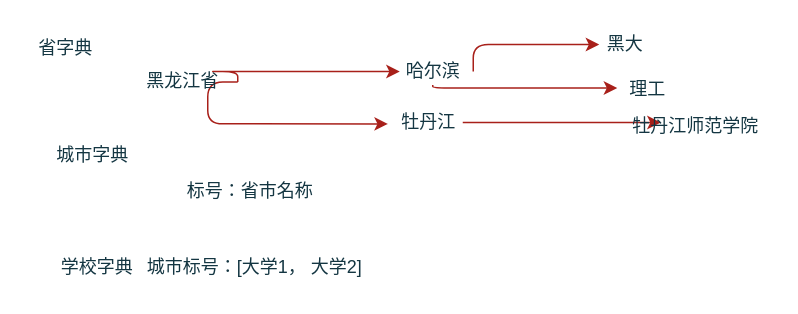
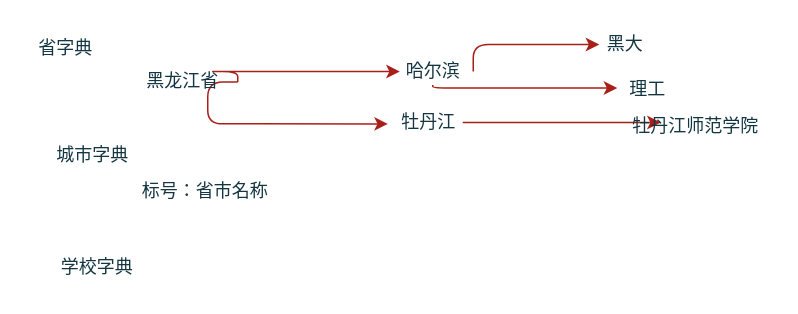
  <mxCell id="0" />
  <mxCell id="1" parent="0" />
  <mxCell id="2" style="edgeStyle=orthogonalEdgeStyle;curved=0;rounded=1;sketch=0;orthogonalLoop=1;jettySize=auto;html=1;exitX=1;exitY=0.5;exitDx=0;exitDy=0;fontColor=#143642;strokeColor=#A8201A;fillColor=#FAE5C7;" edge="1" parent="1" source="4"><mxGeometry relative="1" as="geometry"><mxPoint x="266" y="47" as="targetPoint" /><Array as="points"><mxPoint x="138" y="47" /><mxPoint x="259" y="47" /></Array></mxGeometry></mxCell>
  <mxCell id="3" style="edgeStyle=orthogonalEdgeStyle;curved=0;rounded=1;sketch=0;orthogonalLoop=1;jettySize=auto;html=1;exitX=1;exitY=0.5;exitDx=0;exitDy=0;fontColor=#143642;strokeColor=#A8201A;fillColor=#FAE5C7;" edge="1" parent="1" source="4"><mxGeometry relative="1" as="geometry"><mxPoint x="258.122" y="81.919" as="targetPoint" /><Array as="points"><mxPoint x="138" y="82" /></Array></mxGeometry></mxCell>
  <mxCell id="4" value="黑龙江省" style="text;html=1;strokeColor=none;fillColor=none;align=center;verticalAlign=middle;whiteSpace=wrap;rounded=0;sketch=0;fontColor=#143642;" vertex="1" parent="1"><mxGeometry x="85" y="44" width="73" height="20" as="geometry" /></mxCell>
  <mxCell id="5" value="" style="edgeStyle=orthogonalEdgeStyle;curved=0;rounded=1;sketch=0;orthogonalLoop=1;jettySize=auto;html=1;fontColor=#143642;strokeColor=#A8201A;fillColor=#FAE5C7;" edge="1" parent="1" target="9"><mxGeometry relative="1" as="geometry"><mxPoint x="315" y="47" as="sourcePoint" /><Array as="points"><mxPoint x="315" y="29" /></Array></mxGeometry></mxCell>
  <mxCell id="6" value="哈尔滨" style="text;html=1;align=center;verticalAlign=middle;resizable=0;points=[];autosize=1;strokeColor=none;fontColor=#143642;" vertex="1" parent="1"><mxGeometry x="265" y="38" width="46" height="18" as="geometry" /></mxCell>
  <mxCell id="7" value="" style="edgeStyle=orthogonalEdgeStyle;curved=0;rounded=1;sketch=0;orthogonalLoop=1;jettySize=auto;html=1;fontColor=#143642;strokeColor=#A8201A;fillColor=#FAE5C7;" edge="1" parent="1" source="8"><mxGeometry relative="1" as="geometry"><mxPoint x="440" y="81" as="targetPoint" /></mxGeometry></mxCell>
  <mxCell id="8" value="牡丹江" style="text;html=1;align=center;verticalAlign=middle;resizable=0;points=[];autosize=1;strokeColor=none;fontColor=#143642;" vertex="1" parent="1"><mxGeometry x="262" y="72" width="46" height="18" as="geometry" /></mxCell>
  <mxCell id="9" value="黑大" style="text;html=1;align=center;verticalAlign=middle;resizable=0;points=[];autosize=1;strokeColor=none;fontColor=#143642;" vertex="1" parent="1"><mxGeometry x="399" y="20" width="34" height="18" as="geometry" /></mxCell>
  <mxCell id="10" value="" style="edgeStyle=orthogonalEdgeStyle;curved=0;rounded=1;sketch=0;orthogonalLoop=1;jettySize=auto;html=1;fontColor=#143642;strokeColor=#A8201A;fillColor=#FAE5C7;" edge="1" parent="1" source="6"><mxGeometry relative="1" as="geometry"><mxPoint x="321" y="68" as="sourcePoint" /><mxPoint x="411" y="58" as="targetPoint" /><Array as="points"><mxPoint x="288" y="58" /><mxPoint x="405" y="58" /></Array></mxGeometry></mxCell>
  <mxCell id="11" value="理工" style="text;html=1;align=center;verticalAlign=middle;resizable=0;points=[];autosize=1;strokeColor=none;fontColor=#143642;" vertex="1" parent="1"><mxGeometry x="414" y="50" width="34" height="18" as="geometry" /></mxCell>
  <mxCell id="12" value="牡丹江师范学院" style="text;html=1;align=center;verticalAlign=middle;resizable=0;points=[];autosize=1;strokeColor=none;fontColor=#143642;" vertex="1" parent="1"><mxGeometry x="416" y="75" width="94" height="18" as="geometry" /></mxCell>
  <mxCell id="13" value="省字典" style="text;html=1;align=center;verticalAlign=middle;resizable=0;points=[];autosize=1;strokeColor=none;fontColor=#143642;" vertex="1" parent="1"><mxGeometry x="20" y="23" width="46" height="18" as="geometry" /></mxCell>
- <mxCell id="14" value="标号：省市名称" style="text;html=1;align=center;verticalAlign=middle;resizable=0;points=[];autosize=1;strokeColor=none;fontColor=#143642;" vertex="1" parent="1"><mxGeometry x="119" y="118" width="94" height="18" as="geometry" /></mxCell>
+ <mxCell id="14" value="标号：省市名称" style="text;html=1;align=center;verticalAlign=middle;resizable=0;points=[];autosize=1;strokeColor=none;fontColor=#143642;" vertex="1" parent="1"><mxGeometry x="89" y="118" width="94" height="18" as="geometry" /></mxCell>
  <mxCell id="15" value="城市字典" style="text;html=1;align=center;verticalAlign=middle;resizable=0;points=[];autosize=1;strokeColor=none;fontColor=#143642;" vertex="1" parent="1"><mxGeometry x="32" y="94" width="57" height="18" as="geometry" /></mxCell>
  <mxCell id="16" value="学校字典" style="text;html=1;align=center;verticalAlign=middle;resizable=0;points=[];autosize=1;strokeColor=none;fontColor=#143642;" vertex="1" parent="1"><mxGeometry x="35" y="169" width="57" height="18" as="geometry" /></mxCell>
- <mxCell id="17" value="城市标号：[大学1， 大学2]" style="text;html=1;align=center;verticalAlign=middle;resizable=0;points=[];autosize=1;strokeColor=none;fontColor=#143642;" vertex="1" parent="1"><mxGeometry x="92" y="169" width="153" height="18" as="geometry" /></mxCell>
